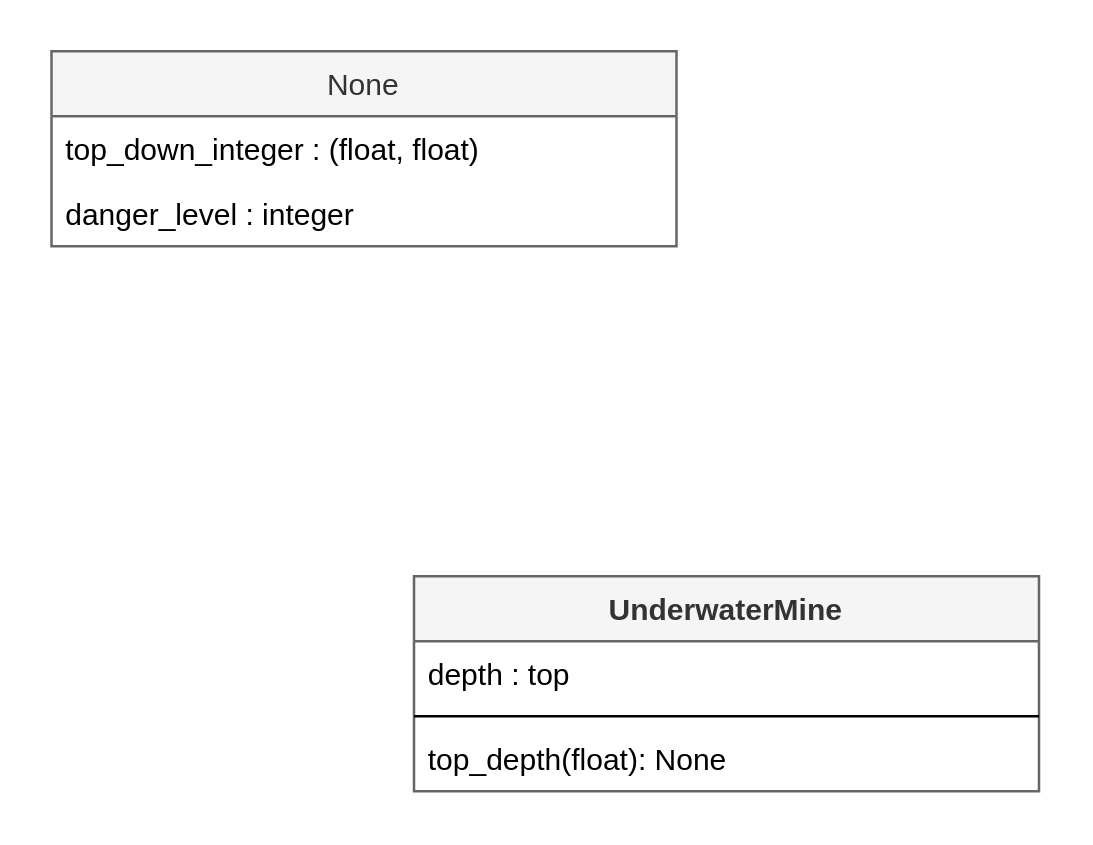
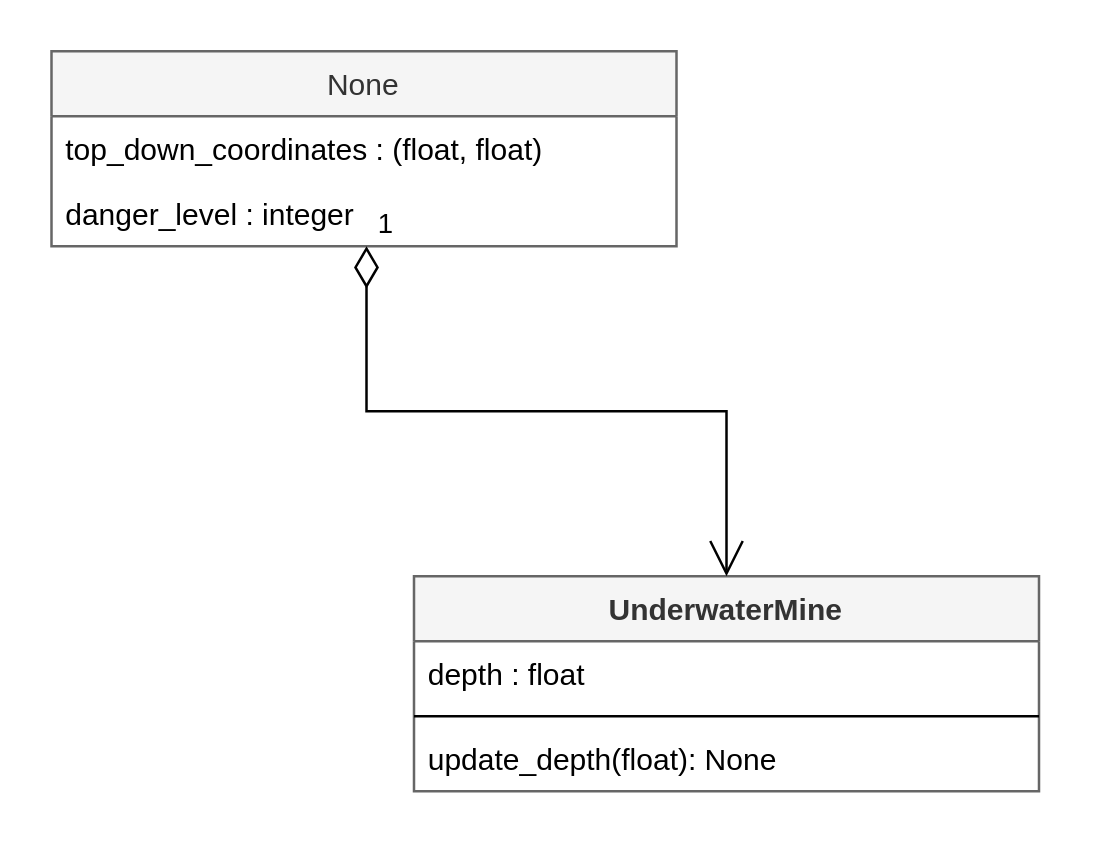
  <mxCell id="0" />
  <mxCell id="1" parent="0" />
  <mxCell id="2" value="None" style="swimlane;fontStyle=0;childLayout=stackLayout;horizontal=1;startSize=26;fillColor=#f5f5f5;horizontalStack=0;resizeParent=1;resizeParentMax=0;resizeLast=0;collapsible=1;marginBottom=0;strokeColor=#666666;fontColor=#333333;" vertex="1" parent="1"><mxGeometry x="20" y="20" width="250" height="78" as="geometry" /></mxCell>
- <mxCell id="3" value="top_down_integer : (float, float)" style="text;strokeColor=none;fillColor=none;align=left;verticalAlign=top;spacingLeft=4;spacingRight=4;overflow=hidden;rotatable=0;points=[[0,0.5],[1,0.5]];portConstraint=eastwest;" vertex="1" parent="2"><mxGeometry y="26" width="250" height="26" as="geometry" /></mxCell>
+ <mxCell id="3" value="top_down_coordinates : (float, float)" style="text;strokeColor=none;fillColor=none;align=left;verticalAlign=top;spacingLeft=4;spacingRight=4;overflow=hidden;rotatable=0;points=[[0,0.5],[1,0.5]];portConstraint=eastwest;" vertex="1" parent="2"><mxGeometry y="26" width="250" height="26" as="geometry" /></mxCell>
  <mxCell id="4" value="danger_level : integer" style="text;strokeColor=none;fillColor=none;align=left;verticalAlign=top;spacingLeft=4;spacingRight=4;overflow=hidden;rotatable=0;points=[[0,0.5],[1,0.5]];portConstraint=eastwest;" vertex="1" parent="2"><mxGeometry y="52" width="250" height="26" as="geometry" /></mxCell>
  <mxCell id="5" value="UnderwaterMine" style="swimlane;fontStyle=1;align=center;verticalAlign=top;childLayout=stackLayout;horizontal=1;startSize=26;horizontalStack=0;resizeParent=1;resizeParentMax=0;resizeLast=0;collapsible=1;marginBottom=0;fillColor=#f5f5f5;fontColor=#333333;strokeColor=#666666;" vertex="1" parent="1"><mxGeometry x="165" y="230" width="250" height="86" as="geometry" /></mxCell>
- <mxCell id="6" value="depth : top" style="text;strokeColor=none;fillColor=none;align=left;verticalAlign=top;spacingLeft=4;spacingRight=4;overflow=hidden;rotatable=0;points=[[0,0.5],[1,0.5]];portConstraint=eastwest;" vertex="1" parent="5"><mxGeometry y="26" width="250" height="26" as="geometry" /></mxCell>
+ <mxCell id="6" value="depth : float" style="text;strokeColor=none;fillColor=none;align=left;verticalAlign=top;spacingLeft=4;spacingRight=4;overflow=hidden;rotatable=0;points=[[0,0.5],[1,0.5]];portConstraint=eastwest;" vertex="1" parent="5"><mxGeometry y="26" width="250" height="26" as="geometry" /></mxCell>
  <mxCell id="7" value="" style="line;strokeWidth=1;fillColor=none;align=left;verticalAlign=middle;spacingTop=-1;spacingLeft=3;spacingRight=3;rotatable=0;labelPosition=right;points=[];portConstraint=eastwest;" vertex="1" parent="5"><mxGeometry y="52" width="250" height="8" as="geometry" /></mxCell>
- <mxCell id="8" value="top_depth(float): None" style="text;strokeColor=none;fillColor=none;align=left;verticalAlign=top;spacingLeft=4;spacingRight=4;overflow=hidden;rotatable=0;points=[[0,0.5],[1,0.5]];portConstraint=eastwest;" vertex="1" parent="5"><mxGeometry y="60" width="250" height="26" as="geometry" /></mxCell>
+ <mxCell id="8" value="update_depth(float): None" style="text;strokeColor=none;fillColor=none;align=left;verticalAlign=top;spacingLeft=4;spacingRight=4;overflow=hidden;rotatable=0;points=[[0,0.5],[1,0.5]];portConstraint=eastwest;" vertex="1" parent="5"><mxGeometry y="60" width="250" height="26" as="geometry" /></mxCell>
+ <mxCell id="9" value="1" style="endArrow=open;html=1;endSize=12;startArrow=diamondThin;startSize=14;startFill=0;edgeStyle=orthogonalEdgeStyle;align=left;verticalAlign=bottom;rounded=0;exitX=0.504;exitY=1;exitDx=0;exitDy=0;exitPerimeter=0;entryX=0.5;entryY=0;entryDx=0;entryDy=0;" edge="1" parent="1" source="4" target="5"><mxGeometry x="-1" y="3" relative="1" as="geometry"><mxPoint x="330" y="380" as="sourcePoint" /><mxPoint x="490" y="380" as="targetPoint" /></mxGeometry></mxCell>
